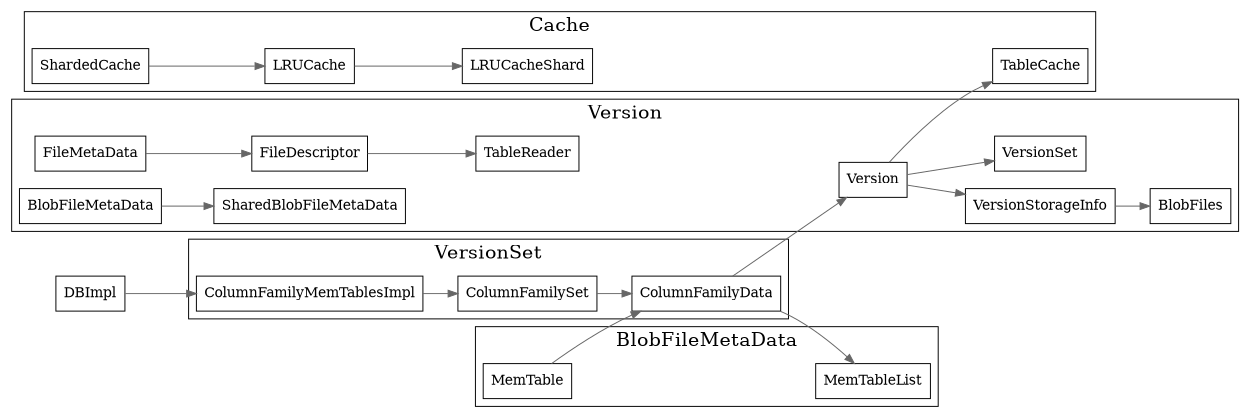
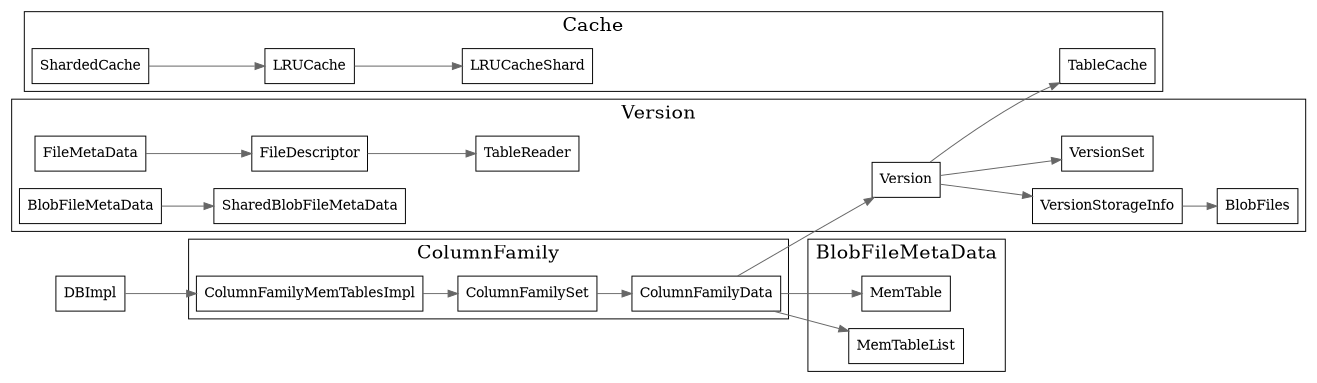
  digraph {
    newrank=true
    rankdir=LR
    node [shape=box]
    edge [color=gray40]
    TableCache
    ShardedCache
    LRUCache
    LRUCacheShard
    Version
    VersionStorageInfo
    VersionSet
    FileMetaData
    BlobFiles
    FileDescriptor
    BlobFileMetaData
    TableReader
    SharedBlobFileMetaData
    MemTable
    MemTableList
    ColumnFamilyMemTablesImpl
    ColumnFamilySet
    ColumnFamilyData
    DBImpl
    subgraph cluster_1 {
      fontsize=20
      label=Cache
      TableCache
      ShardedCache
      LRUCache
      LRUCacheShard
    }
    subgraph cluster_2 {
      fontsize=20
      label=Version
      Version
      VersionStorageInfo
      VersionSet
      FileMetaData
      BlobFiles
      FileDescriptor
      BlobFileMetaData
      TableReader
      SharedBlobFileMetaData
    }
    subgraph cluster_3 {
      fontsize=20
      label=BlobFileMetaData
      MemTable
      MemTableList
    }
    subgraph cluster_4 {
      fontsize=20
-     label=VersionSet
+     label=ColumnFamily
      ColumnFamilyMemTablesImpl
      ColumnFamilySet
      ColumnFamilyData
    }
    ShardedCache -> LRUCache
    LRUCache -> LRUCacheShard
    Version -> TableCache
    Version -> VersionStorageInfo
    Version -> VersionSet
    VersionStorageInfo -> BlobFiles
    FileMetaData -> FileDescriptor
    FileDescriptor -> TableReader
    BlobFileMetaData -> SharedBlobFileMetaData
    ColumnFamilyMemTablesImpl -> ColumnFamilySet
    ColumnFamilySet -> ColumnFamilyData
    ColumnFamilyData -> Version
-   MemTable -> ColumnFamilyData
+   ColumnFamilyData -> MemTable
    ColumnFamilyData -> MemTableList
    DBImpl -> ColumnFamilyMemTablesImpl
  }
